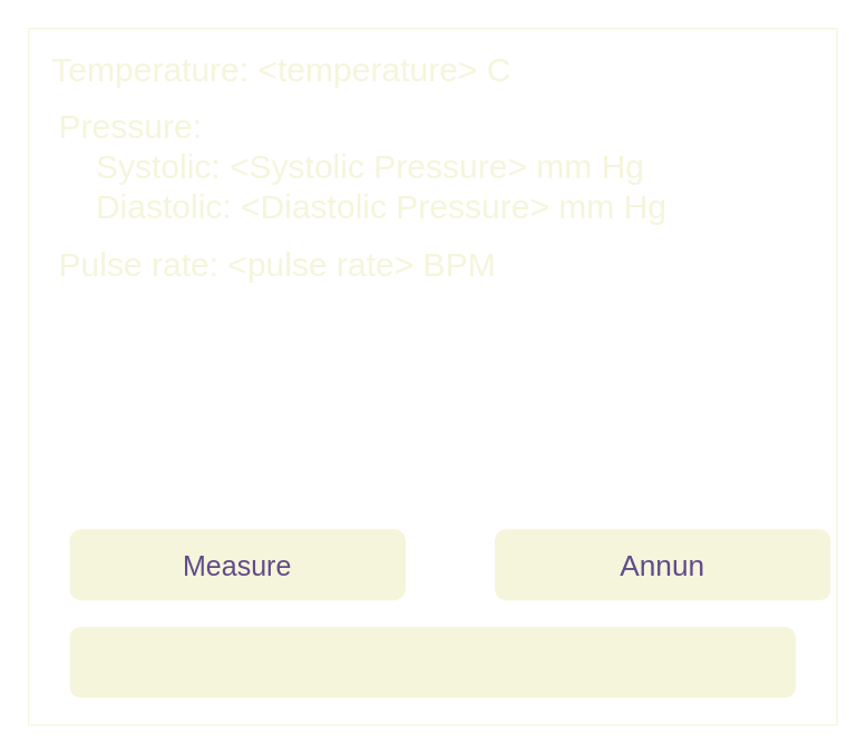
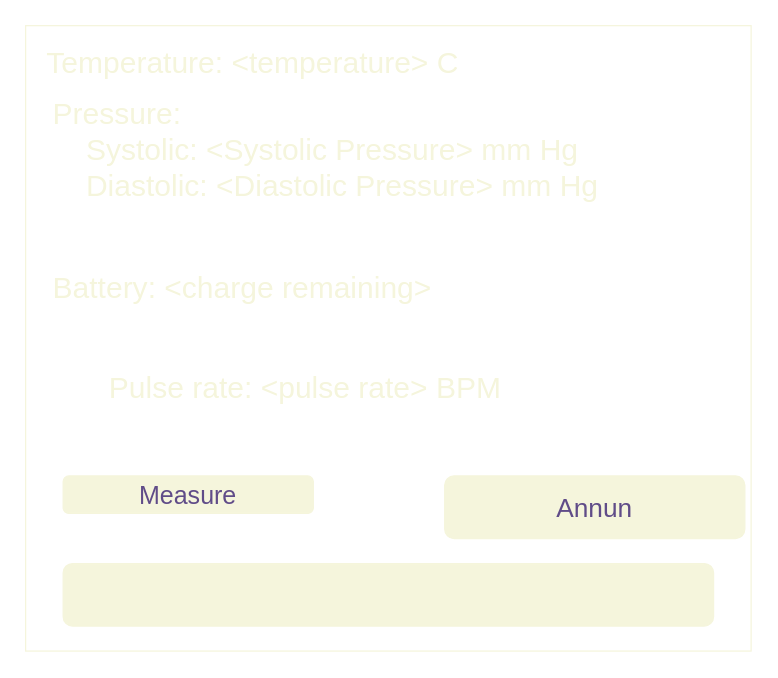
  <mxCell id="0" />
  <mxCell id="1" parent="0" />
  <mxCell id="2" value="" style="rounded=0;whiteSpace=wrap;html=1;fillColor=none;fontColor=#F5F5DC;strokeColor=#F5F5DC;" vertex="1" parent="1"><mxGeometry x="20" y="20" width="580" height="500" as="geometry" /></mxCell>
  <mxCell id="3" value="" style="rounded=1;whiteSpace=wrap;html=1;fillColor=#F5F5DC;strokeColor=#F5F5DC;noLabel=1;fontColor=none;" vertex="1" parent="1"><mxGeometry x="50" y="450" width="520" height="50" as="geometry" /></mxCell>
- <mxCell id="4" value="Measure" style="rounded=1;whiteSpace=wrap;html=1;fillColor=#F5F5DC;strokeColor=#F5F5DC;fontSize=20;fontColor=#604C88;" vertex="1" parent="1"><mxGeometry x="50" y="380" width="240" height="50" as="geometry" /></mxCell>
+ <mxCell id="4" value="Measure" style="rounded=1;whiteSpace=wrap;html=1;fillColor=#F5F5DC;strokeColor=#F5F5DC;fontSize=20;fontColor=#604C88;" vertex="1" parent="1"><mxGeometry x="50" y="380" width="200" height="30" as="geometry" /></mxCell>
  <mxCell id="5" value="Annun" style="rounded=1;whiteSpace=wrap;html=1;fillColor=#F5F5DC;strokeColor=#F5F5DC;fontSize=21;fontColor=#604C88;" vertex="1" parent="1"><mxGeometry x="355" y="380" width="240" height="50" as="geometry" /></mxCell>
  <mxCell id="6" value="Temperature: &amp;lt;temperature&amp;gt; C" style="text;html=1;strokeColor=none;fillColor=none;align=left;verticalAlign=middle;whiteSpace=wrap;rounded=0;fontSize=24;fontColor=#F5F5DC;" vertex="1" parent="1"><mxGeometry x="35" y="30" width="340" height="40" as="geometry" /></mxCell>
- <mxCell id="7" value="Pulse rate: &amp;lt;pulse rate&amp;gt; BPM" style="text;html=1;strokeColor=none;fillColor=none;align=left;verticalAlign=middle;whiteSpace=wrap;rounded=0;fontSize=24;fontColor=#F5F5DC;" vertex="1" parent="1"><mxGeometry x="40" y="170" width="510" height="40" as="geometry" /></mxCell>
+ <mxCell id="7" value="Pulse rate: &amp;lt;pulse rate&amp;gt; BPM" style="text;html=1;strokeColor=none;fillColor=none;align=left;verticalAlign=middle;whiteSpace=wrap;rounded=0;fontSize=24;fontColor=#F5F5DC;" vertex="1" parent="1"><mxGeometry x="85" y="290" width="510" height="40" as="geometry" /></mxCell>
+ <mxCell id="8" value="Battery: &amp;lt;charge remaining&amp;gt;" style="text;html=1;strokeColor=none;fillColor=none;align=left;verticalAlign=middle;whiteSpace=wrap;rounded=0;fontSize=24;fontColor=#F5F5DC;" vertex="1" parent="1"><mxGeometry x="40" y="210" width="510" height="40" as="geometry" /></mxCell>
  <mxCell id="9" value="Pressure:&lt;br&gt;&amp;nbsp; &amp;nbsp; Systolic: &amp;lt;Systolic Pressure&amp;gt; mm Hg&lt;br&gt;&amp;nbsp; &amp;nbsp; Diastolic: &amp;lt;Diastolic Pressure&amp;gt; mm Hg" style="text;html=1;strokeColor=none;fillColor=none;align=left;verticalAlign=middle;whiteSpace=wrap;rounded=0;fontSize=24;fontColor=#F5F5DC;" vertex="1" parent="1"><mxGeometry x="40" y="80" width="440" height="80" as="geometry" /></mxCell>
